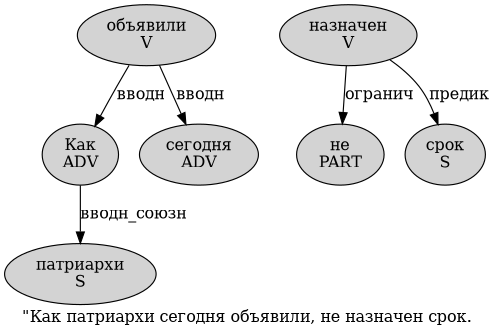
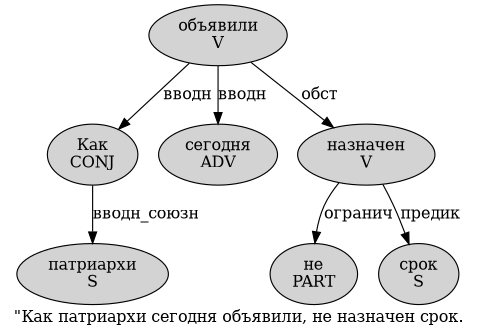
  digraph {
    label="\"Как патриархи сегодня объявили, не назначен срок."
    node [fillcolor=lightgray penwidth=1 shape=ellipse style=filled]
-   n1 [label="Как\nADV"]
+   n1 [label="Как\nCONJ"]
    n2 [label="патриархи\nS"]
    n3 [label="сегодня\nADV"]
    n4 [label="объявили\nV"]
    n5 [label="назначен\nV"]
    n6 [label="не\nPART"]
    n7 [label="срок\nS"]
    n1 -> n2 [label="вводн_союзн"]
    n4 -> n1 [label="вводн"]
    n4 -> n3 [label="вводн"]
+   n4 -> n5 [label="обст"]
    n5 -> n6 [label="огранич"]
    n5 -> n7 [label="предик"]
  }
